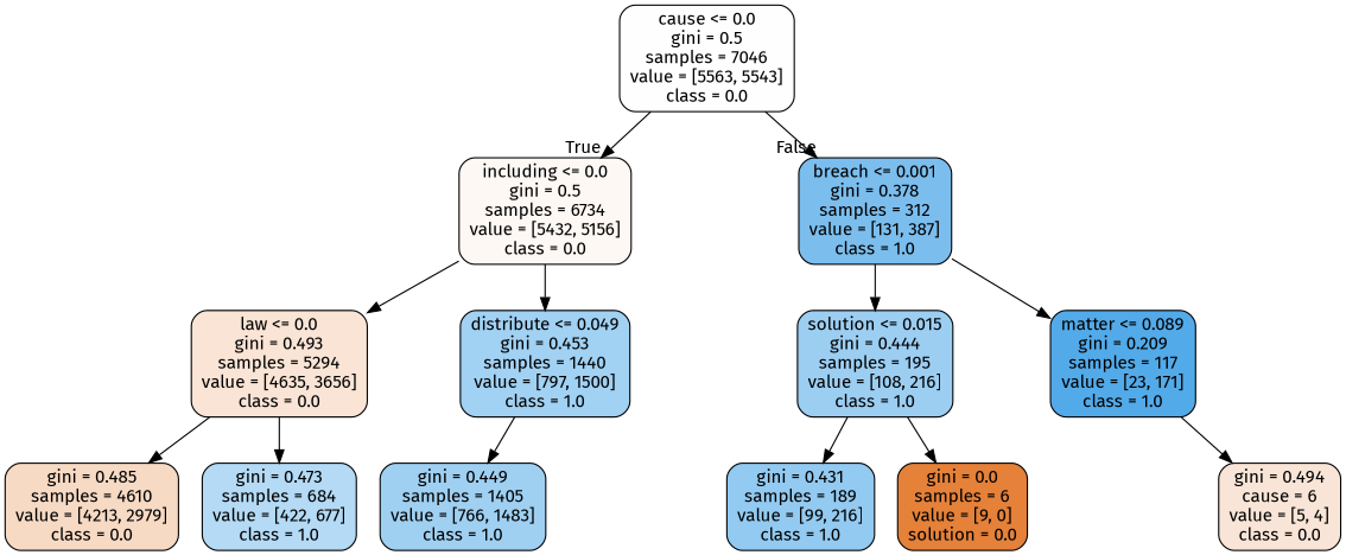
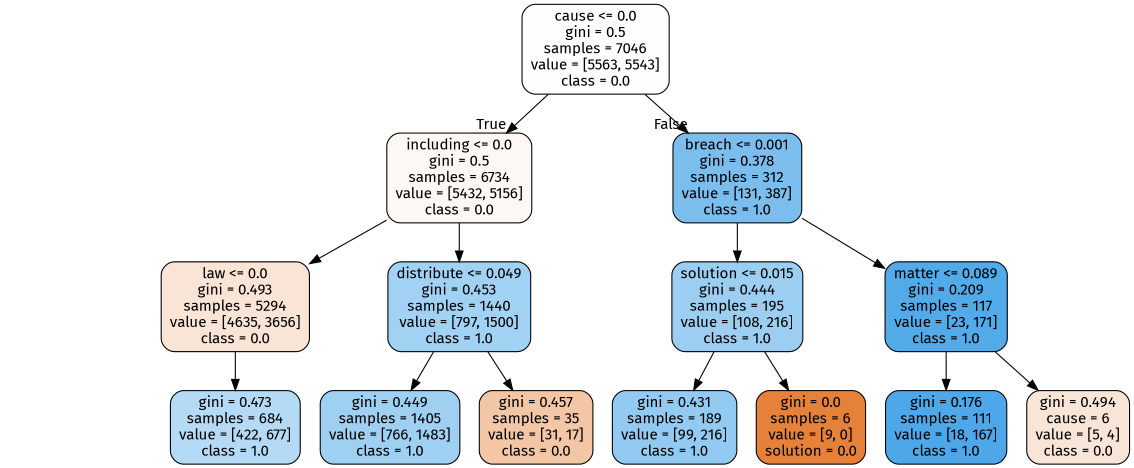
  digraph {
    fontname="Fira Sans"
    node [color=black fontname="Fira Sans" shape=box style="filled, rounded"]
    edge [fontname="Fira Sans"]
    n1 [fillcolor="#e5813901" label="cause <= 0.0\ngini = 0.5\nsamples = 7046\nvalue = [5563, 5543]\nclass = 0.0"]
    n2 [fillcolor="#e581390d" label="including <= 0.0\ngini = 0.5\nsamples = 6734\nvalue = [5432, 5156]\nclass = 0.0"]
    n3 [fillcolor="#399de5a9" label="breach <= 0.001\ngini = 0.378\nsamples = 312\nvalue = [131, 387]\nclass = 1.0"]
    n4 [fillcolor="#e5813936" label="law <= 0.0\ngini = 0.493\nsamples = 5294\nvalue = [4635, 3656]\nclass = 0.0"]
    n5 [fillcolor="#399de578" label="distribute <= 0.049\ngini = 0.453\nsamples = 1440\nvalue = [797, 1500]\nclass = 1.0"]
    n6 [fillcolor="#399de57f" label="solution <= 0.015\ngini = 0.444\nsamples = 195\nvalue = [108, 216]\nclass = 1.0"]
    n7 [fillcolor="#399de5dd" label="matter <= 0.089\ngini = 0.209\nsamples = 117\nvalue = [23, 171]\nclass = 1.0"]
-   n8 [fillcolor="#e581394b" label="gini = 0.485\nsamples = 4610\nvalue = [4213, 2979]\nclass = 0.0"]
    n9 [fillcolor="#399de560" label="gini = 0.473\nsamples = 684\nvalue = [422, 677]\nclass = 1.0"]
    n10 [fillcolor="#399de57b" label="gini = 0.449\nsamples = 1405\nvalue = [766, 1483]\nclass = 1.0"]
+   n11 [fillcolor="#e5813973" label="gini = 0.457\nsamples = 35\nvalue = [31, 17]\nclass = 0.0"]
    n12 [fillcolor="#399de58a" label="gini = 0.431\nsamples = 189\nvalue = [99, 216]\nclass = 1.0"]
    n13 [fillcolor="#e58139ff" label="gini = 0.0\nsamples = 6\nvalue = [9, 0]\nsolution = 0.0"]
+   n14 [fillcolor="#399de5e4" label="gini = 0.176\nsamples = 111\nvalue = [18, 167]\nclass = 1.0"]
    n15 [fillcolor="#e5813933" label="gini = 0.494\ncause = 6\nvalue = [5, 4]\nclass = 0.0"]
    n1 -> n2 [headlabel=True labelangle=45 labeldistance=2.5]
    n1 -> n3 [headlabel=False labelangle=-45 labeldistance=2.5]
    n2 -> n4
    n2 -> n5
    n3 -> n6
    n3 -> n7
-   n4 -> n8
    n4 -> n9
    n5 -> n10
+   n5 -> n11
    n6 -> n12
    n6 -> n13
+   n7 -> n14
    n7 -> n15
  }
